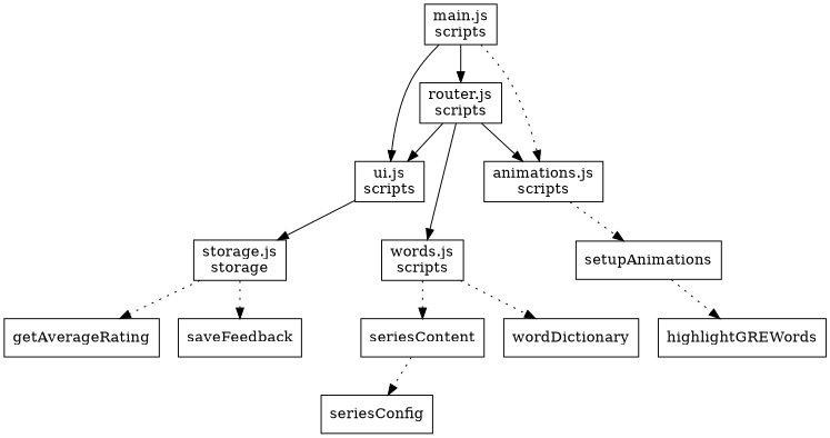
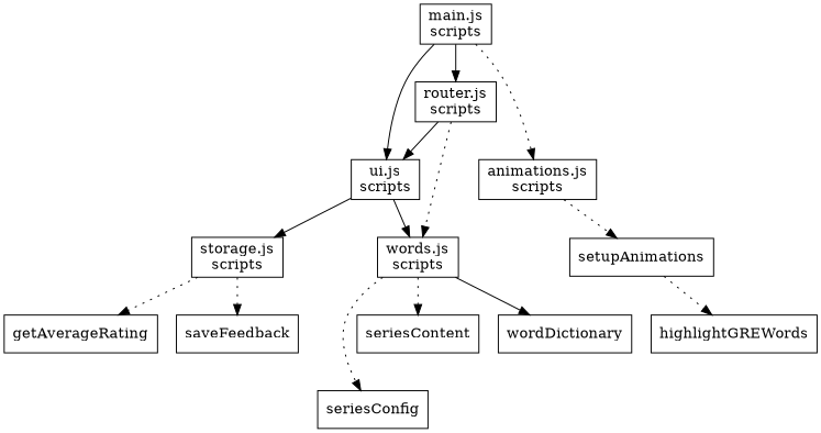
  digraph {
    node [shape=box]
    edge [style=dotted]
    n1 [label="main.js\nscripts"]
    n2 [label="router.js\nscripts"]
    n3 [label="ui.js\nscripts"]
    n4 [label="animations.js\nscripts"]
    n5 [label="words.js\nscripts"]
-   n6 [label="storage.js\nstorage"]
+   n6 [label="storage.js\nscripts"]
    n7 [label=setupAnimations]
    n8 [label=seriesConfig]
    n9 [label=seriesContent]
    n10 [label=wordDictionary]
    n11 [label=saveFeedback]
    n12 [label=getAverageRating]
    n13 [label=highlightGREWords]
    n1 -> n2 [style=""]
    n1 -> n3 [style=""]
    n1 -> n4
    n2 -> n3 [style=""]
-   n2 -> n4 [style=""]
-   n2 -> n5 [style=""]
+   n2 -> n5
+   n3 -> n5 [style=""]
    n3 -> n6 [style=""]
    n4 -> n7
-   n9 -> n8
+   n5 -> n8
    n5 -> n9
-   n5 -> n10
+   n5 -> n10 [style=solid]
    n6 -> n11
    n6 -> n12
    n7 -> n13
  }
